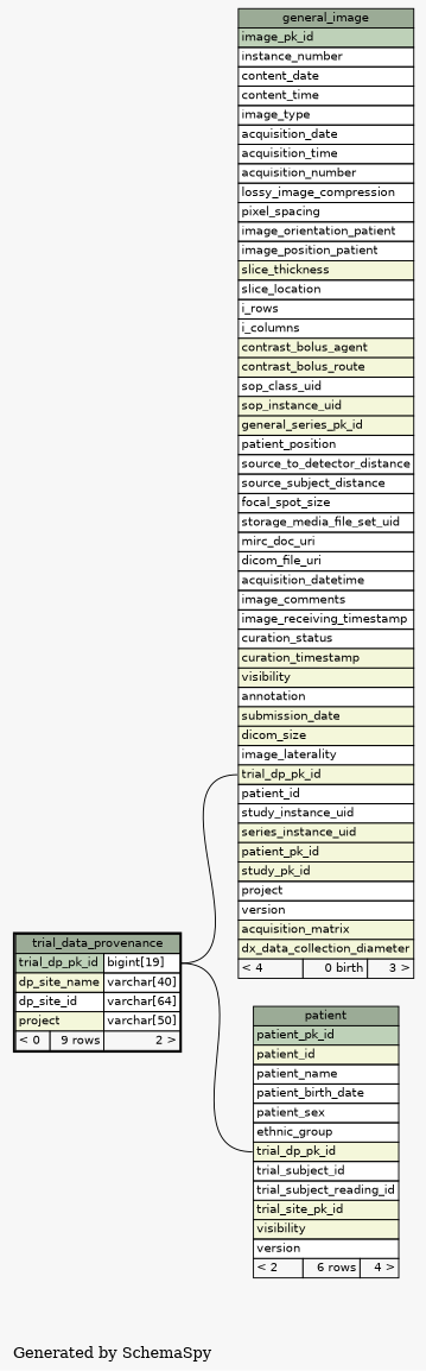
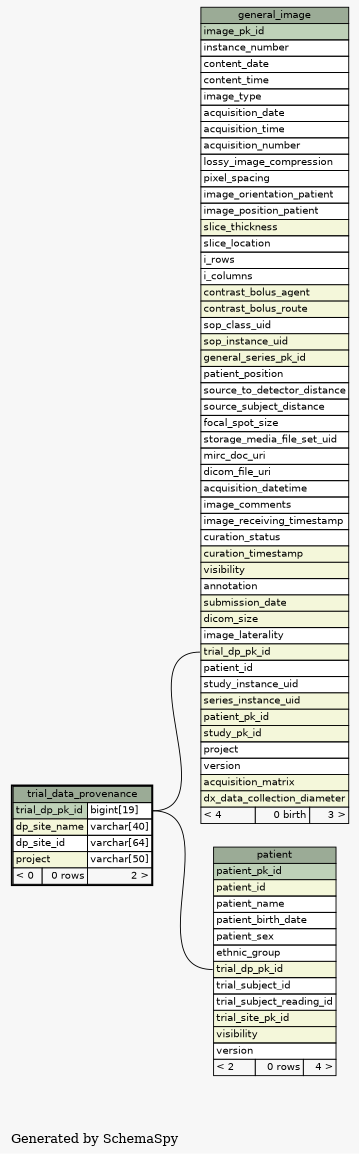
  digraph {
    bgcolor="#f7f7f7"
    label="\nGenerated by SchemaSpy"
    labeljust=l
    rankdir=RL
    node [fontname=Helvetica fontsize=11 shape=plaintext]
    edge [arrowhead=none arrowsize=0.8 arrowtail=crowodot headport="trial_dp_pk_id.type:e" tailport="trial_dp_pk_id:w"]
    n1 [label=<     <TABLE BORDER="0" CELLBORDER="1" CELLSPACING="0" BGCOLOR="#ffffff">       <TR><TD PORT="general_image.heading" COLSPAN="3" BGCOLOR="#9bab96" ALIGN="CENTER">general_image</TD></TR>       <TR><TD PORT="image_pk_id" COLSPAN="3" BGCOLOR="#bed1b8" ALIGN="LEFT">image_pk_id</TD></TR>       <TR><TD PORT="instance_number" COLSPAN="3" ALIGN="LEFT">instance_number</TD></TR>       <TR><TD PORT="content_date" COLSPAN="3" ALIGN="LEFT">content_date</TD></TR>       <TR><TD PORT="content_time" COLSPAN="3" ALIGN="LEFT">content_time</TD></TR>       <TR><TD PORT="image_type" COLSPAN="3" ALIGN="LEFT">image_type</TD></TR>       <TR><TD PORT="acquisition_date" COLSPAN="3" ALIGN="LEFT">acquisition_date</TD></TR>       <TR><TD PORT="acquisition_time" COLSPAN="3" ALIGN="LEFT">acquisition_time</TD></TR>       <TR><TD PORT="acquisition_number" COLSPAN="3" ALIGN="LEFT">acquisition_number</TD></TR>       <TR><TD PORT="lossy_image_compression" COLSPAN="3" ALIGN="LEFT">lossy_image_compression</TD></TR>       <TR><TD PORT="pixel_spacing" COLSPAN="3" ALIGN="LEFT">pixel_spacing</TD></TR>       <TR><TD PORT="image_orientation_patient" COLSPAN="3" ALIGN="LEFT">image_orientation_patient</TD></TR>       <TR><TD PORT="image_position_patient" COLSPAN="3" ALIGN="LEFT">image_position_patient</TD></TR>       <TR><TD PORT="slice_thickness" COLSPAN="3" BGCOLOR="#f4f7da" ALIGN="LEFT">slice_thickness</TD></TR>       <TR><TD PORT="slice_location" COLSPAN="3" ALIGN="LEFT">slice_location</TD></TR>       <TR><TD PORT="i_rows" COLSPAN="3" ALIGN="LEFT">i_rows</TD></TR>       <TR><TD PORT="i_columns" COLSPAN="3" ALIGN="LEFT">i_columns</TD></TR>       <TR><TD PORT="contrast_bolus_agent" COLSPAN="3" BGCOLOR="#f4f7da" ALIGN="LEFT">contrast_bolus_agent</TD></TR>       <TR><TD PORT="contrast_bolus_route" COLSPAN="3" BGCOLOR="#f4f7da" ALIGN="LEFT">contrast_bolus_route</TD></TR>       <TR><TD PORT="sop_class_uid" COLSPAN="3" ALIGN="LEFT">sop_class_uid</TD></TR>       <TR><TD PORT="sop_instance_uid" COLSPAN="3" BGCOLOR="#f4f7da" ALIGN="LEFT">sop_instance_uid</TD></TR>       <TR><TD PORT="general_series_pk_id" COLSPAN="3" BGCOLOR="#f4f7da" ALIGN="LEFT">general_series_pk_id</TD></TR>       <TR><TD PORT="patient_position" COLSPAN="3" ALIGN="LEFT">patient_position</TD></TR>       <TR><TD PORT="source_to_detector_distance" COLSPAN="3" ALIGN="LEFT">source_to_detector_distance</TD></TR>       <TR><TD PORT="source_subject_distance" COLSPAN="3" ALIGN="LEFT">source_subject_distance</TD></TR>       <TR><TD PORT="focal_spot_size" COLSPAN="3" ALIGN="LEFT">focal_spot_size</TD></TR>       <TR><TD PORT="storage_media_file_set_uid" COLSPAN="3" ALIGN="LEFT">storage_media_file_set_uid</TD></TR>       <TR><TD PORT="mirc_doc_uri" COLSPAN="3" ALIGN="LEFT">mirc_doc_uri</TD></TR>       <TR><TD PORT="dicom_file_uri" COLSPAN="3" ALIGN="LEFT">dicom_file_uri</TD></TR>       <TR><TD PORT="acquisition_datetime" COLSPAN="3" ALIGN="LEFT">acquisition_datetime</TD></TR>       <TR><TD PORT="image_comments" COLSPAN="3" ALIGN="LEFT">image_comments</TD></TR>       <TR><TD PORT="image_receiving_timestamp" COLSPAN="3" ALIGN="LEFT">image_receiving_timestamp</TD></TR>       <TR><TD PORT="curation_status" COLSPAN="3" ALIGN="LEFT">curation_status</TD></TR>       <TR><TD PORT="curation_timestamp" COLSPAN="3" BGCOLOR="#f4f7da" ALIGN="LEFT">curation_timestamp</TD></TR>       <TR><TD PORT="visibility" COLSPAN="3" BGCOLOR="#f4f7da" ALIGN="LEFT">visibility</TD></TR>       <TR><TD PORT="annotation" COLSPAN="3" ALIGN="LEFT">annotation</TD></TR>       <TR><TD PORT="submission_date" COLSPAN="3" BGCOLOR="#f4f7da" ALIGN="LEFT">submission_date</TD></TR>       <TR><TD PORT="dicom_size" COLSPAN="3" BGCOLOR="#f4f7da" ALIGN="LEFT">dicom_size</TD></TR>       <TR><TD PORT="image_laterality" COLSPAN="3" ALIGN="LEFT">image_laterality</TD></TR>       <TR><TD PORT="trial_dp_pk_id" COLSPAN="3" BGCOLOR="#f4f7da" ALIGN="LEFT">trial_dp_pk_id</TD></TR>       <TR><TD PORT="patient_id" COLSPAN="3" ALIGN="LEFT">patient_id</TD></TR>       <TR><TD PORT="study_instance_uid" COLSPAN="3" ALIGN="LEFT">study_instance_uid</TD></TR>       <TR><TD PORT="series_instance_uid" COLSPAN="3" BGCOLOR="#f4f7da" ALIGN="LEFT">series_instance_uid</TD></TR>       <TR><TD PORT="patient_pk_id" COLSPAN="3" BGCOLOR="#f4f7da" ALIGN="LEFT">patient_pk_id</TD></TR>       <TR><TD PORT="study_pk_id" COLSPAN="3" BGCOLOR="#f4f7da" ALIGN="LEFT">study_pk_id</TD></TR>       <TR><TD PORT="project" COLSPAN="3" ALIGN="LEFT">project</TD></TR>       <TR><TD PORT="version" COLSPAN="3" ALIGN="LEFT">version</TD></TR>       <TR><TD PORT="acquisition_matrix" COLSPAN="3" BGCOLOR="#f4f7da" ALIGN="LEFT">acquisition_matrix</TD></TR>       <TR><TD PORT="dx_data_collection_diameter" COLSPAN="3" BGCOLOR="#f4f7da" ALIGN="LEFT">dx_data_collection_diameter</TD></TR>       <TR><TD ALIGN="LEFT" BGCOLOR="#f7f7f7">&lt; 4</TD><TD ALIGN="RIGHT" BGCOLOR="#f7f7f7">0 birth</TD><TD ALIGN="RIGHT" BGCOLOR="#f7f7f7">3 &gt;</TD></TR>     </TABLE>>]
-   n2 [label=<     <TABLE BORDER="2" CELLBORDER="1" CELLSPACING="0" BGCOLOR="#ffffff">       <TR><TD PORT="trial_data_provenance.heading" COLSPAN="3" BGCOLOR="#9bab96" ALIGN="CENTER">trial_data_provenance</TD></TR>       <TR><TD PORT="trial_dp_pk_id" COLSPAN="2" BGCOLOR="#bed1b8" ALIGN="LEFT">trial_dp_pk_id</TD><TD PORT="trial_dp_pk_id.type" ALIGN="LEFT">bigint[19]</TD></TR>       <TR><TD PORT="dp_site_name" COLSPAN="2" BGCOLOR="#f4f7da" ALIGN="LEFT">dp_site_name</TD><TD PORT="dp_site_name.type" ALIGN="LEFT">varchar[40]</TD></TR>       <TR><TD PORT="dp_site_id" COLSPAN="2" ALIGN="LEFT">dp_site_id</TD><TD PORT="dp_site_id.type" ALIGN="LEFT">varchar[64]</TD></TR>       <TR><TD PORT="project" COLSPAN="2" BGCOLOR="#f4f7da" ALIGN="LEFT">project</TD><TD PORT="project.type" ALIGN="LEFT">varchar[50]</TD></TR>       <TR><TD ALIGN="LEFT" BGCOLOR="#f7f7f7">&lt; 0</TD><TD ALIGN="RIGHT" BGCOLOR="#f7f7f7">9 rows</TD><TD ALIGN="RIGHT" BGCOLOR="#f7f7f7">2 &gt;</TD></TR>     </TABLE>>]
-   n3 [label=<     <TABLE BORDER="0" CELLBORDER="1" CELLSPACING="0" BGCOLOR="#ffffff">       <TR><TD PORT="patient.heading" COLSPAN="3" BGCOLOR="#9bab96" ALIGN="CENTER">patient</TD></TR>       <TR><TD PORT="patient_pk_id" COLSPAN="3" BGCOLOR="#bed1b8" ALIGN="LEFT">patient_pk_id</TD></TR>       <TR><TD PORT="patient_id" COLSPAN="3" BGCOLOR="#f4f7da" ALIGN="LEFT">patient_id</TD></TR>       <TR><TD PORT="patient_name" COLSPAN="3" ALIGN="LEFT">patient_name</TD></TR>       <TR><TD PORT="patient_birth_date" COLSPAN="3" ALIGN="LEFT">patient_birth_date</TD></TR>       <TR><TD PORT="patient_sex" COLSPAN="3" ALIGN="LEFT">patient_sex</TD></TR>       <TR><TD PORT="ethnic_group" COLSPAN="3" ALIGN="LEFT">ethnic_group</TD></TR>       <TR><TD PORT="trial_dp_pk_id" COLSPAN="3" BGCOLOR="#f4f7da" ALIGN="LEFT">trial_dp_pk_id</TD></TR>       <TR><TD PORT="trial_subject_id" COLSPAN="3" ALIGN="LEFT">trial_subject_id</TD></TR>       <TR><TD PORT="trial_subject_reading_id" COLSPAN="3" ALIGN="LEFT">trial_subject_reading_id</TD></TR>       <TR><TD PORT="trial_site_pk_id" COLSPAN="3" BGCOLOR="#f4f7da" ALIGN="LEFT">trial_site_pk_id</TD></TR>       <TR><TD PORT="visibility" COLSPAN="3" BGCOLOR="#f4f7da" ALIGN="LEFT">visibility</TD></TR>       <TR><TD PORT="version" COLSPAN="3" ALIGN="LEFT">version</TD></TR>       <TR><TD ALIGN="LEFT" BGCOLOR="#f7f7f7">&lt; 2</TD><TD ALIGN="RIGHT" BGCOLOR="#f7f7f7">6 rows</TD><TD ALIGN="RIGHT" BGCOLOR="#f7f7f7">4 &gt;</TD></TR>     </TABLE>>]
+   n2 [label=<     <TABLE BORDER="2" CELLBORDER="1" CELLSPACING="0" BGCOLOR="#ffffff">       <TR><TD PORT="trial_data_provenance.heading" COLSPAN="3" BGCOLOR="#9bab96" ALIGN="CENTER">trial_data_provenance</TD></TR>       <TR><TD PORT="trial_dp_pk_id" COLSPAN="2" BGCOLOR="#bed1b8" ALIGN="LEFT">trial_dp_pk_id</TD><TD PORT="trial_dp_pk_id.type" ALIGN="LEFT">bigint[19]</TD></TR>       <TR><TD PORT="dp_site_name" COLSPAN="2" BGCOLOR="#f4f7da" ALIGN="LEFT">dp_site_name</TD><TD PORT="dp_site_name.type" ALIGN="LEFT">varchar[40]</TD></TR>       <TR><TD PORT="dp_site_id" COLSPAN="2" ALIGN="LEFT">dp_site_id</TD><TD PORT="dp_site_id.type" ALIGN="LEFT">varchar[64]</TD></TR>       <TR><TD PORT="project" COLSPAN="2" BGCOLOR="#f4f7da" ALIGN="LEFT">project</TD><TD PORT="project.type" ALIGN="LEFT">varchar[50]</TD></TR>       <TR><TD ALIGN="LEFT" BGCOLOR="#f7f7f7">&lt; 0</TD><TD ALIGN="RIGHT" BGCOLOR="#f7f7f7">0 rows</TD><TD ALIGN="RIGHT" BGCOLOR="#f7f7f7">2 &gt;</TD></TR>     </TABLE>>]
+   n3 [label=<     <TABLE BORDER="0" CELLBORDER="1" CELLSPACING="0" BGCOLOR="#ffffff">       <TR><TD PORT="patient.heading" COLSPAN="3" BGCOLOR="#9bab96" ALIGN="CENTER">patient</TD></TR>       <TR><TD PORT="patient_pk_id" COLSPAN="3" BGCOLOR="#bed1b8" ALIGN="LEFT">patient_pk_id</TD></TR>       <TR><TD PORT="patient_id" COLSPAN="3" BGCOLOR="#f4f7da" ALIGN="LEFT">patient_id</TD></TR>       <TR><TD PORT="patient_name" COLSPAN="3" ALIGN="LEFT">patient_name</TD></TR>       <TR><TD PORT="patient_birth_date" COLSPAN="3" ALIGN="LEFT">patient_birth_date</TD></TR>       <TR><TD PORT="patient_sex" COLSPAN="3" ALIGN="LEFT">patient_sex</TD></TR>       <TR><TD PORT="ethnic_group" COLSPAN="3" ALIGN="LEFT">ethnic_group</TD></TR>       <TR><TD PORT="trial_dp_pk_id" COLSPAN="3" BGCOLOR="#f4f7da" ALIGN="LEFT">trial_dp_pk_id</TD></TR>       <TR><TD PORT="trial_subject_id" COLSPAN="3" ALIGN="LEFT">trial_subject_id</TD></TR>       <TR><TD PORT="trial_subject_reading_id" COLSPAN="3" ALIGN="LEFT">trial_subject_reading_id</TD></TR>       <TR><TD PORT="trial_site_pk_id" COLSPAN="3" BGCOLOR="#f4f7da" ALIGN="LEFT">trial_site_pk_id</TD></TR>       <TR><TD PORT="visibility" COLSPAN="3" BGCOLOR="#f4f7da" ALIGN="LEFT">visibility</TD></TR>       <TR><TD PORT="version" COLSPAN="3" ALIGN="LEFT">version</TD></TR>       <TR><TD ALIGN="LEFT" BGCOLOR="#f7f7f7">&lt; 2</TD><TD ALIGN="RIGHT" BGCOLOR="#f7f7f7">0 rows</TD><TD ALIGN="RIGHT" BGCOLOR="#f7f7f7">4 &gt;</TD></TR>     </TABLE>>]
    n1 -> n2
    n3 -> n2
  }
